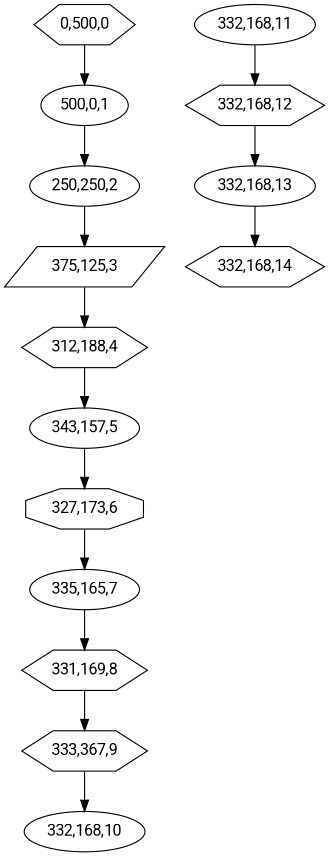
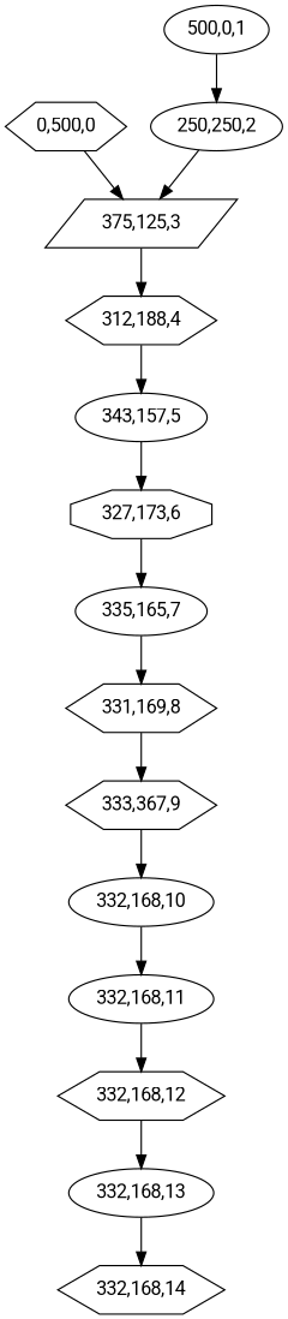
  digraph {
    fontname=Roboto
    node [fontname=Roboto shape=ellipse]
    edge [fontname=Roboto]
    "0,500,0" [shape=hexagon]
    "500,0,1"
    "250,250,2"
    "375,125,3" [shape=parallelogram]
    "312,188,4" [shape=hexagon]
    "343,157,5"
    "327,173,6" [shape=octagon]
    "335,165,7"
    "331,169,8" [shape=hexagon]
    n10 [label="333,367,9" shape=hexagon]
    "332,168,10"
    "332,168,11"
    "332,168,12" [shape=hexagon]
    "332,168,13"
    "332,168,14" [shape=hexagon]
-   "0,500,0" -> "500,0,1"
+   "0,500,0" -> "375,125,3"
    "500,0,1" -> "250,250,2"
    "250,250,2" -> "375,125,3"
    "375,125,3" -> "312,188,4"
    "312,188,4" -> "343,157,5"
    "343,157,5" -> "327,173,6"
    "327,173,6" -> "335,165,7"
    "335,165,7" -> "331,169,8"
    "331,169,8" -> n10
    n10 -> "332,168,10"
+   "332,168,10" -> "332,168,11"
    "332,168,11" -> "332,168,12"
    "332,168,12" -> "332,168,13"
    "332,168,13" -> "332,168,14"
  }
